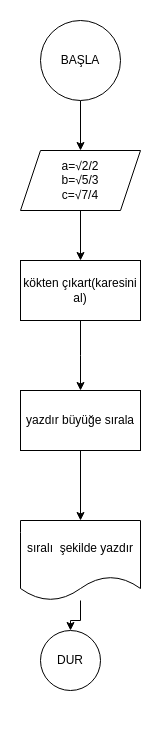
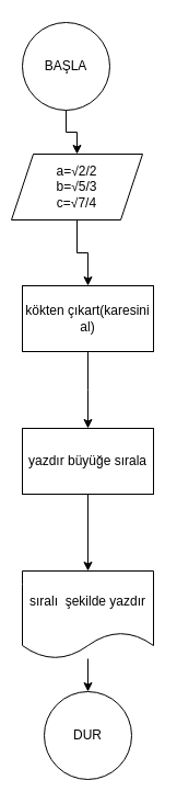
  <mxCell id="0" />
  <mxCell id="1" parent="0" />
- <mxCell id="2" value="DUR" style="ellipse;whiteSpace=wrap;html=1;aspect=fixed;" vertex="1" parent="1"><mxGeometry x="40" y="630" width="60" height="60" as="geometry" /></mxCell>
+ <mxCell id="2" value="DUR" style="ellipse;whiteSpace=wrap;html=1;aspect=fixed;" vertex="1" parent="1"><mxGeometry x="40" y="630" width="80" height="80" as="geometry" /></mxCell>
  <mxCell id="3" value="" style="edgeStyle=orthogonalEdgeStyle;rounded=0;orthogonalLoop=1;jettySize=auto;html=1;" edge="1" parent="1" source="4" target="6"><mxGeometry relative="1" as="geometry" /></mxCell>
- <mxCell id="4" value="BAŞLA" style="ellipse;whiteSpace=wrap;html=1;aspect=fixed;" vertex="1" parent="1"><mxGeometry x="40" y="20" width="80" height="80" as="geometry" /></mxCell>
+ <mxCell id="4" value="BAŞLA" style="ellipse;whiteSpace=wrap;html=1;aspect=fixed;" vertex="1" parent="1"><mxGeometry x="20" y="20" width="80" height="80" as="geometry" /></mxCell>
  <mxCell id="5" value="" style="edgeStyle=orthogonalEdgeStyle;rounded=0;orthogonalLoop=1;jettySize=auto;html=1;" edge="1" parent="1" source="6" target="8"><mxGeometry relative="1" as="geometry" /></mxCell>
- <mxCell id="6" value="a=√2/2&lt;br&gt;b=√5/3&lt;br&gt;c=√7/4" style="shape=parallelogram;perimeter=parallelogramPerimeter;whiteSpace=wrap;html=1;fixedSize=1;" vertex="1" parent="1"><mxGeometry x="20" y="150" width="120" height="60" as="geometry" /></mxCell>
+ <mxCell id="6" value="a=√2/2&lt;br&gt;b=√5/3&lt;br&gt;c=√7/4" style="shape=parallelogram;perimeter=parallelogramPerimeter;whiteSpace=wrap;html=1;fixedSize=1;" vertex="1" parent="1"><mxGeometry x="10" y="140" width="120" height="60" as="geometry" /></mxCell>
  <mxCell id="7" value="" style="edgeStyle=orthogonalEdgeStyle;rounded=0;orthogonalLoop=1;jettySize=auto;html=1;" edge="1" parent="1" source="8"><mxGeometry relative="1" as="geometry"><mxPoint x="80" y="390" as="targetPoint" /></mxGeometry></mxCell>
  <mxCell id="8" value="kökten çıkart(karesini al)" style="rounded=0;whiteSpace=wrap;html=1;" vertex="1" parent="1"><mxGeometry x="20" y="260" width="120" height="60" as="geometry" /></mxCell>
  <mxCell id="9" value="" style="edgeStyle=orthogonalEdgeStyle;rounded=0;orthogonalLoop=1;jettySize=auto;html=1;" edge="1" parent="1" source="10" target="12"><mxGeometry relative="1" as="geometry" /></mxCell>
  <mxCell id="10" value="yazdır büyüğe sırala" style="rounded=0;whiteSpace=wrap;html=1;" vertex="1" parent="1"><mxGeometry x="20" y="390" width="120" height="60" as="geometry" /></mxCell>
  <mxCell id="11" value="" style="edgeStyle=orthogonalEdgeStyle;rounded=0;orthogonalLoop=1;jettySize=auto;html=1;" edge="1" parent="1" source="12" target="2"><mxGeometry relative="1" as="geometry" /></mxCell>
  <mxCell id="12" value="sıralı&amp;nbsp; şekilde yazdır" style="shape=document;whiteSpace=wrap;html=1;boundedLbl=1;" vertex="1" parent="1"><mxGeometry x="20" y="520" width="120" height="80" as="geometry" /></mxCell>
